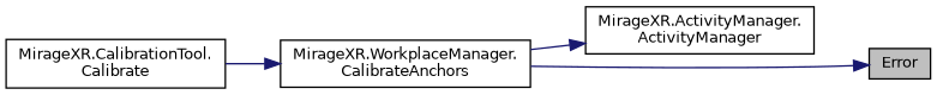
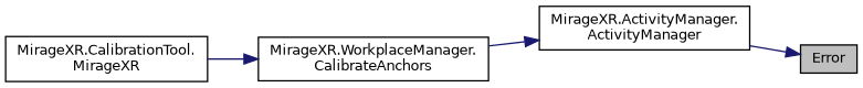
  digraph {
    rankdir=RL
    node [color=black fillcolor=white fontname=Helvetica fontsize=10 shape=record style=filled]
    edge [color=midnightblue dir=back fontname=Helvetica fontsize=10 labelfontname=Helvetica labelfontsize=10 style=solid]
    n1 [fillcolor=grey75 fontcolor=black height=0.2 label=Error width=0.4]
    n2 [height=0.2 label="MirageXR.ActivityManager.\lActivityManager" width=0.4]
    n3 [height=0.2 label="MirageXR.WorkplaceManager.\lCalibrateAnchors" width=0.4]
-   n4 [height=0.2 label="MirageXR.CalibrationTool.\lCalibrate" width=0.4]
-   n1 -> n3
+   n4 [height=0.2 label="MirageXR.CalibrationTool.\lMirageXR" width=0.4]
+   n1 -> n2
    n2 -> n3
    n3 -> n4
  }
